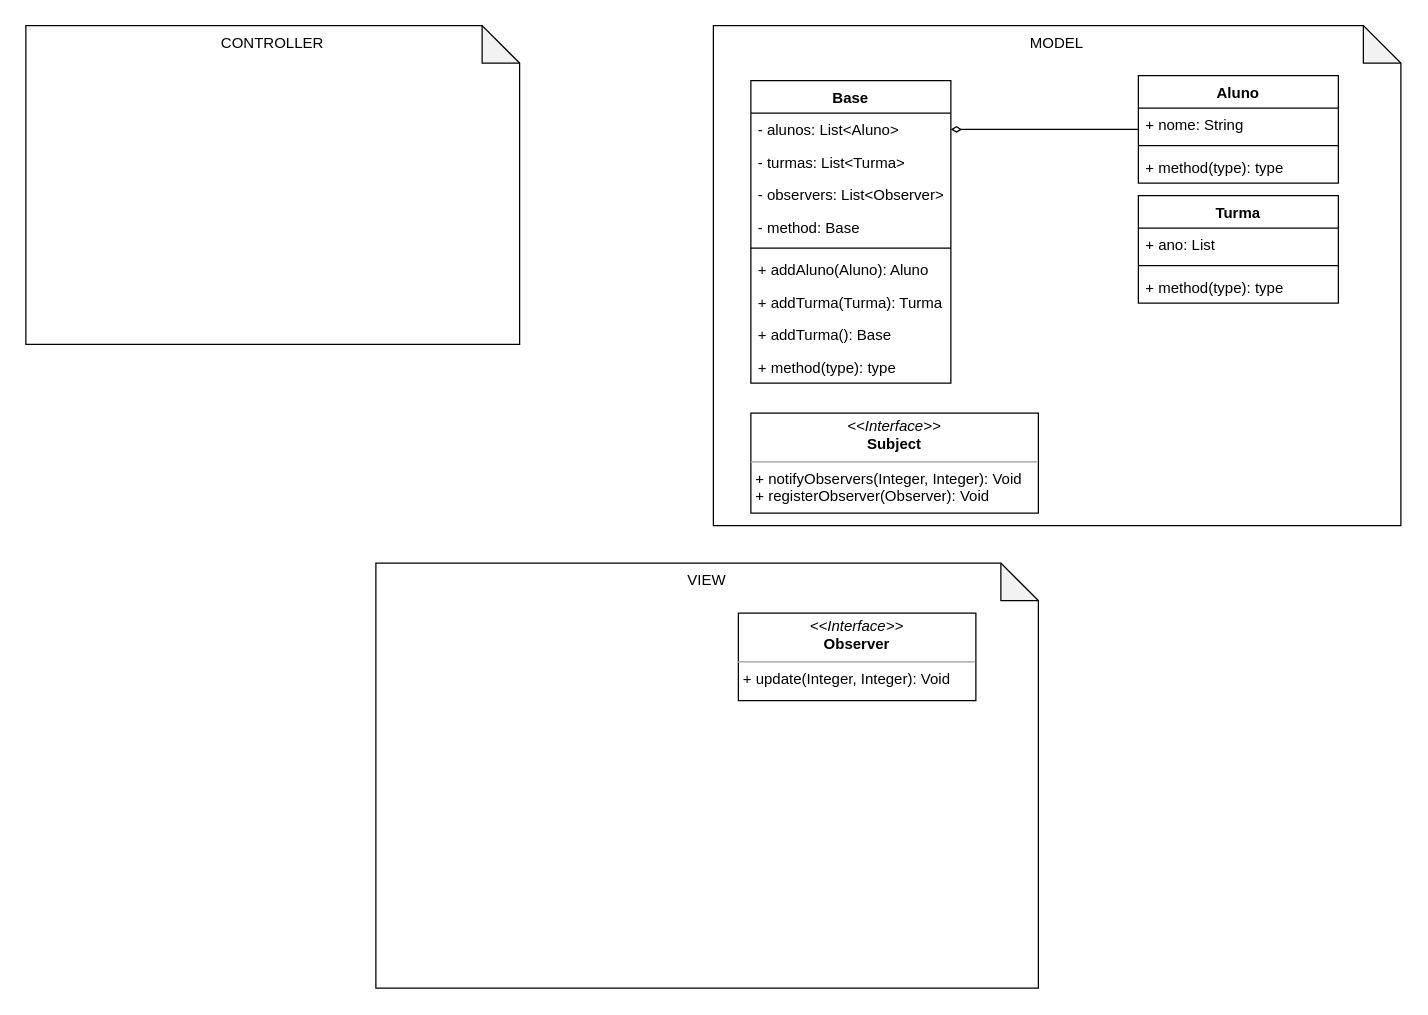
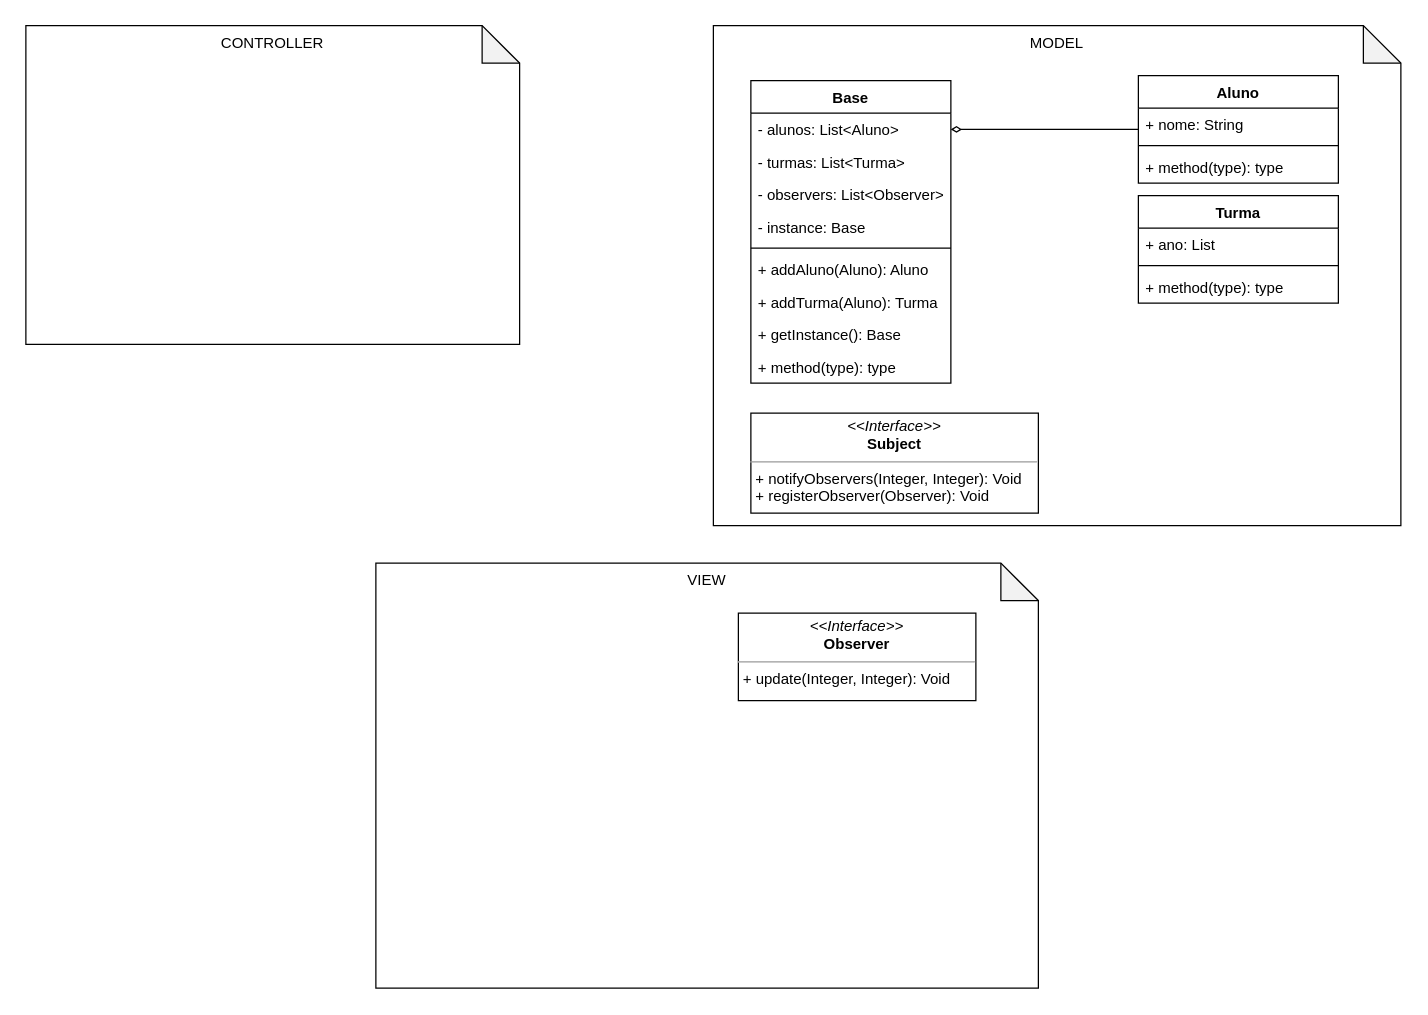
  <mxCell id="0" />
  <mxCell id="1" parent="0" />
  <mxCell id="2" value="VIEW" style="shape=note;whiteSpace=wrap;html=1;backgroundOutline=1;darkOpacity=0.05;verticalAlign=top;" vertex="1" parent="1"><mxGeometry x="300" y="450" width="530" height="340" as="geometry" /></mxCell>
  <mxCell id="3" value="CONTROLLER" style="shape=note;whiteSpace=wrap;html=1;backgroundOutline=1;darkOpacity=0.05;verticalAlign=top;" vertex="1" parent="1"><mxGeometry x="20" y="20" width="395" height="255" as="geometry" /></mxCell>
  <mxCell id="4" value="MODEL" style="shape=note;whiteSpace=wrap;html=1;backgroundOutline=1;darkOpacity=0.05;verticalAlign=top;" vertex="1" parent="1"><mxGeometry x="570" y="20" width="550" height="400" as="geometry" /></mxCell>
  <mxCell id="5" style="edgeStyle=orthogonalEdgeStyle;rounded=0;orthogonalLoop=1;jettySize=auto;html=1;endArrow=diamondThin;endFill=0;entryX=1;entryY=0.5;entryDx=0;entryDy=0;" edge="1" parent="1" source="6" target="15"><mxGeometry relative="1" as="geometry" /></mxCell>
  <mxCell id="6" value="Aluno" style="swimlane;fontStyle=1;align=center;verticalAlign=top;childLayout=stackLayout;horizontal=1;startSize=26;horizontalStack=0;resizeParent=1;resizeParentMax=0;resizeLast=0;collapsible=1;marginBottom=0;" vertex="1" parent="1"><mxGeometry x="910" y="60" width="160" height="86" as="geometry" /></mxCell>
  <mxCell id="7" value="+ nome: String" style="text;strokeColor=none;fillColor=none;align=left;verticalAlign=top;spacingLeft=4;spacingRight=4;overflow=hidden;rotatable=0;points=[[0,0.5],[1,0.5]];portConstraint=eastwest;" vertex="1" parent="6"><mxGeometry y="26" width="160" height="26" as="geometry" /></mxCell>
  <mxCell id="8" value="" style="line;strokeWidth=1;fillColor=none;align=left;verticalAlign=middle;spacingTop=-1;spacingLeft=3;spacingRight=3;rotatable=0;labelPosition=right;points=[];portConstraint=eastwest;strokeColor=inherit;" vertex="1" parent="6"><mxGeometry y="52" width="160" height="8" as="geometry" /></mxCell>
  <mxCell id="9" value="+ method(type): type" style="text;strokeColor=none;fillColor=none;align=left;verticalAlign=top;spacingLeft=4;spacingRight=4;overflow=hidden;rotatable=0;points=[[0,0.5],[1,0.5]];portConstraint=eastwest;" vertex="1" parent="6"><mxGeometry y="60" width="160" height="26" as="geometry" /></mxCell>
  <mxCell id="10" value="Turma" style="swimlane;fontStyle=1;align=center;verticalAlign=top;childLayout=stackLayout;horizontal=1;startSize=26;horizontalStack=0;resizeParent=1;resizeParentMax=0;resizeLast=0;collapsible=1;marginBottom=0;" vertex="1" parent="1"><mxGeometry x="910" y="156" width="160" height="86" as="geometry" /></mxCell>
  <mxCell id="11" value="+ ano: List" style="text;strokeColor=none;fillColor=none;align=left;verticalAlign=top;spacingLeft=4;spacingRight=4;overflow=hidden;rotatable=0;points=[[0,0.5],[1,0.5]];portConstraint=eastwest;" vertex="1" parent="10"><mxGeometry y="26" width="160" height="26" as="geometry" /></mxCell>
  <mxCell id="12" value="" style="line;strokeWidth=1;fillColor=none;align=left;verticalAlign=middle;spacingTop=-1;spacingLeft=3;spacingRight=3;rotatable=0;labelPosition=right;points=[];portConstraint=eastwest;strokeColor=inherit;" vertex="1" parent="10"><mxGeometry y="52" width="160" height="8" as="geometry" /></mxCell>
  <mxCell id="13" value="+ method(type): type" style="text;strokeColor=none;fillColor=none;align=left;verticalAlign=top;spacingLeft=4;spacingRight=4;overflow=hidden;rotatable=0;points=[[0,0.5],[1,0.5]];portConstraint=eastwest;" vertex="1" parent="10"><mxGeometry y="60" width="160" height="26" as="geometry" /></mxCell>
  <mxCell id="14" value="Base" style="swimlane;fontStyle=1;align=center;verticalAlign=top;childLayout=stackLayout;horizontal=1;startSize=26;horizontalStack=0;resizeParent=1;resizeParentMax=0;resizeLast=0;collapsible=1;marginBottom=0;" vertex="1" parent="1"><mxGeometry x="600" y="64" width="160" height="242" as="geometry" /></mxCell>
  <mxCell id="15" value="- alunos: List&lt;Aluno&gt;" style="text;strokeColor=none;fillColor=none;align=left;verticalAlign=top;spacingLeft=4;spacingRight=4;overflow=hidden;rotatable=0;points=[[0,0.5],[1,0.5]];portConstraint=eastwest;" vertex="1" parent="14"><mxGeometry y="26" width="160" height="26" as="geometry" /></mxCell>
  <mxCell id="16" value="- turmas: List&lt;Turma&gt;" style="text;strokeColor=none;fillColor=none;align=left;verticalAlign=top;spacingLeft=4;spacingRight=4;overflow=hidden;rotatable=0;points=[[0,0.5],[1,0.5]];portConstraint=eastwest;" vertex="1" parent="14"><mxGeometry y="52" width="160" height="26" as="geometry" /></mxCell>
  <mxCell id="17" value="- observers: List&lt;Observer&gt;" style="text;strokeColor=none;fillColor=none;align=left;verticalAlign=top;spacingLeft=4;spacingRight=4;overflow=hidden;rotatable=0;points=[[0,0.5],[1,0.5]];portConstraint=eastwest;" vertex="1" parent="14"><mxGeometry y="78" width="160" height="26" as="geometry" /></mxCell>
- <mxCell id="18" value="- method: Base" style="text;strokeColor=none;fillColor=none;align=left;verticalAlign=top;spacingLeft=4;spacingRight=4;overflow=hidden;rotatable=0;points=[[0,0.5],[1,0.5]];portConstraint=eastwest;" vertex="1" parent="14"><mxGeometry y="104" width="160" height="26" as="geometry" /></mxCell>
+ <mxCell id="18" value="- instance: Base" style="text;strokeColor=none;fillColor=none;align=left;verticalAlign=top;spacingLeft=4;spacingRight=4;overflow=hidden;rotatable=0;points=[[0,0.5],[1,0.5]];portConstraint=eastwest;" vertex="1" parent="14"><mxGeometry y="104" width="160" height="26" as="geometry" /></mxCell>
  <mxCell id="19" value="" style="line;strokeWidth=1;fillColor=none;align=left;verticalAlign=middle;spacingTop=-1;spacingLeft=3;spacingRight=3;rotatable=0;labelPosition=right;points=[];portConstraint=eastwest;strokeColor=inherit;" vertex="1" parent="14"><mxGeometry y="130" width="160" height="8" as="geometry" /></mxCell>
  <mxCell id="20" value="+ addAluno(Aluno): Aluno" style="text;strokeColor=none;fillColor=none;align=left;verticalAlign=top;spacingLeft=4;spacingRight=4;overflow=hidden;rotatable=0;points=[[0,0.5],[1,0.5]];portConstraint=eastwest;" vertex="1" parent="14"><mxGeometry y="138" width="160" height="26" as="geometry" /></mxCell>
- <mxCell id="21" value="+ addTurma(Turma): Turma" style="text;strokeColor=none;fillColor=none;align=left;verticalAlign=top;spacingLeft=4;spacingRight=4;overflow=hidden;rotatable=0;points=[[0,0.5],[1,0.5]];portConstraint=eastwest;" vertex="1" parent="14"><mxGeometry y="164" width="160" height="26" as="geometry" /></mxCell>
- <mxCell id="22" value="+ addTurma(): Base" style="text;strokeColor=none;fillColor=none;align=left;verticalAlign=top;spacingLeft=4;spacingRight=4;overflow=hidden;rotatable=0;points=[[0,0.5],[1,0.5]];portConstraint=eastwest;" vertex="1" parent="14"><mxGeometry y="190" width="160" height="26" as="geometry" /></mxCell>
+ <mxCell id="21" value="+ addTurma(Aluno): Turma" style="text;strokeColor=none;fillColor=none;align=left;verticalAlign=top;spacingLeft=4;spacingRight=4;overflow=hidden;rotatable=0;points=[[0,0.5],[1,0.5]];portConstraint=eastwest;" vertex="1" parent="14"><mxGeometry y="164" width="160" height="26" as="geometry" /></mxCell>
+ <mxCell id="22" value="+ getInstance(): Base" style="text;strokeColor=none;fillColor=none;align=left;verticalAlign=top;spacingLeft=4;spacingRight=4;overflow=hidden;rotatable=0;points=[[0,0.5],[1,0.5]];portConstraint=eastwest;" vertex="1" parent="14"><mxGeometry y="190" width="160" height="26" as="geometry" /></mxCell>
  <mxCell id="23" value="+ method(type): type" style="text;strokeColor=none;fillColor=none;align=left;verticalAlign=top;spacingLeft=4;spacingRight=4;overflow=hidden;rotatable=0;points=[[0,0.5],[1,0.5]];portConstraint=eastwest;" vertex="1" parent="14"><mxGeometry y="216" width="160" height="26" as="geometry" /></mxCell>
  <mxCell id="24" value="&lt;p style=&quot;margin:0px;margin-top:4px;text-align:center;&quot;&gt;&lt;i&gt;&amp;lt;&amp;lt;Interface&amp;gt;&amp;gt;&lt;/i&gt;&lt;br&gt;&lt;b&gt;Subject&lt;/b&gt;&lt;/p&gt;&lt;hr size=&quot;1&quot;&gt;&lt;p style=&quot;margin:0px;margin-left:4px;&quot;&gt;&lt;/p&gt;&lt;p style=&quot;margin:0px;margin-left:4px;&quot;&gt;+ notifyObservers(Integer, Integer): Void&lt;br&gt;+ registerObserver(Observer): Void&lt;/p&gt;" style="verticalAlign=top;align=left;overflow=fill;fontSize=12;fontFamily=Helvetica;html=1;" vertex="1" parent="1"><mxGeometry x="600" y="330" width="230" height="80" as="geometry" /></mxCell>
  <mxCell id="25" value="&lt;p style=&quot;margin:0px;margin-top:4px;text-align:center;&quot;&gt;&lt;i&gt;&amp;lt;&amp;lt;Interface&amp;gt;&amp;gt;&lt;/i&gt;&lt;br&gt;&lt;b&gt;Observer&lt;/b&gt;&lt;/p&gt;&lt;hr size=&quot;1&quot;&gt;&lt;p style=&quot;margin:0px;margin-left:4px;&quot;&gt;&lt;/p&gt;&lt;p style=&quot;margin:0px;margin-left:4px;&quot;&gt;+ update(Integer, Integer): Void&lt;br&gt;&lt;/p&gt;" style="verticalAlign=top;align=left;overflow=fill;fontSize=12;fontFamily=Helvetica;html=1;" vertex="1" parent="1"><mxGeometry x="590" y="490" width="190" height="70" as="geometry" /></mxCell>
